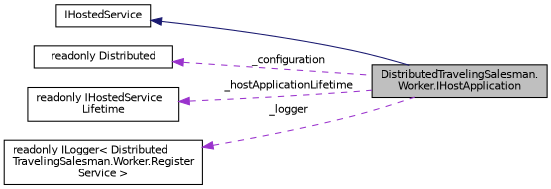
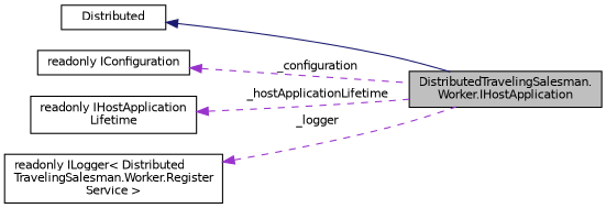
  digraph {
    rankdir=LR
    node [color=black fillcolor=white fontname=Helvetica fontsize=10 shape=record style=filled]
    edge [color=darkorchid3 dir=back fontname=Helvetica fontsize=10 labelfontname=Helvetica labelfontsize=10 style=dashed]
    n1 [fillcolor=grey75 fontcolor=black height=0.2 label="DistributedTravelingSalesman.\lWorker.IHostApplication" width=0.4]
-   n2 [height=0.2 label=IHostedService width=0.4]
-   n3 [height=0.2 label="readonly Distributed" width=0.4]
-   n4 [height=0.2 label="readonly IHostedService\lLifetime" width=0.4]
+   n2 [height=0.2 label=Distributed width=0.4]
+   n3 [height=0.2 label="readonly IConfiguration" width=0.4]
+   n4 [height=0.2 label="readonly IHostApplication\lLifetime" width=0.4]
    n5 [height=0.2 label="readonly ILogger\< Distributed\lTravelingSalesman.Worker.Register\lService \>" width=0.4]
    n2 -> n1 [color=midnightblue style=solid]
    n3 -> n1 [label=" _configuration"]
    n4 -> n1 [label=" _hostApplicationLifetime"]
    n5 -> n1 [label=" _logger"]
  }
